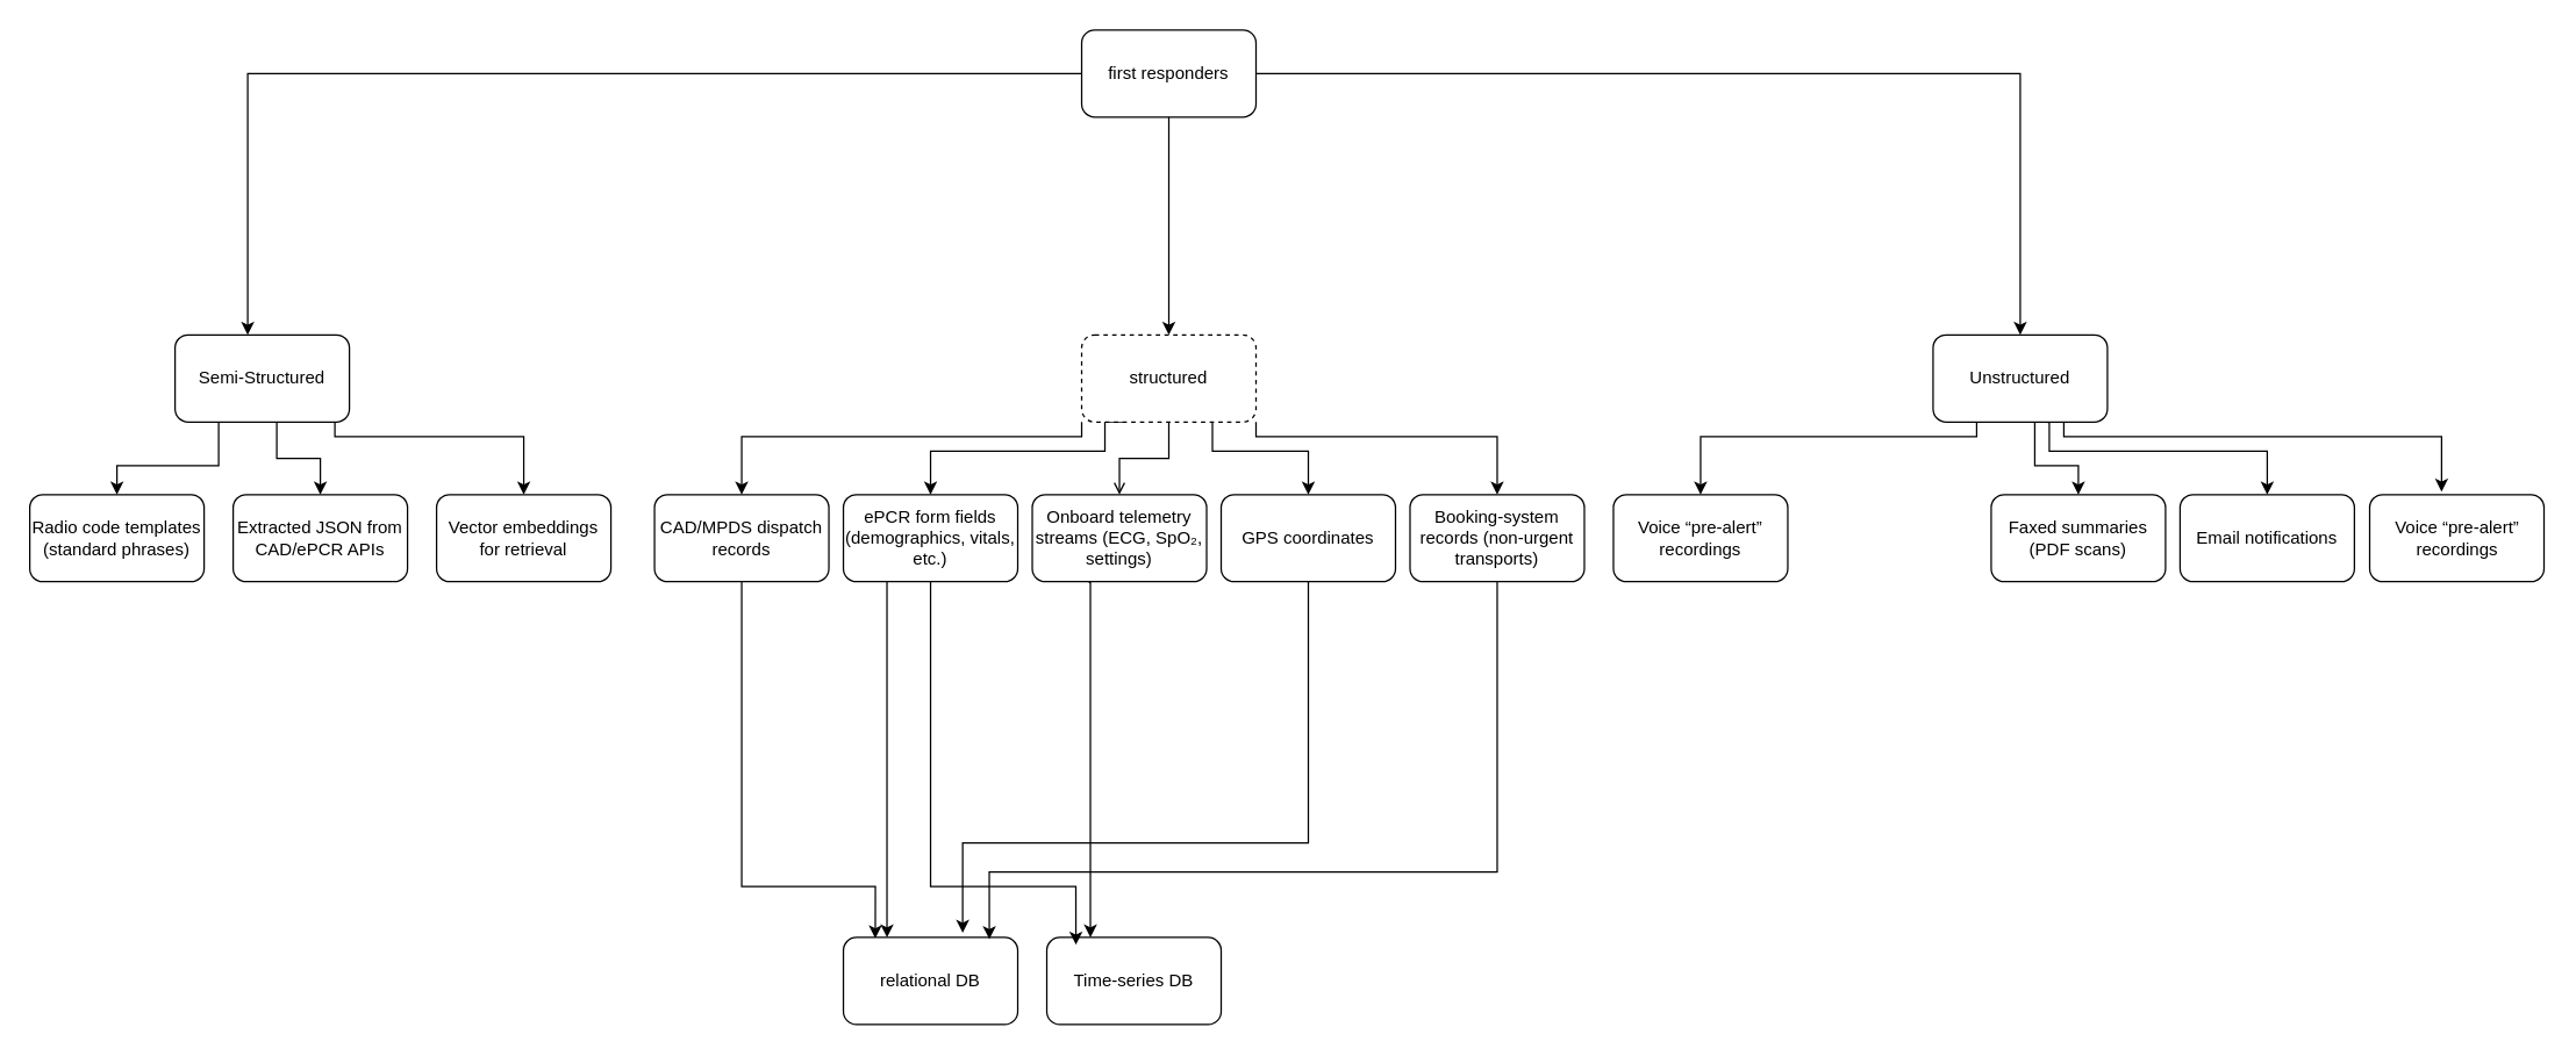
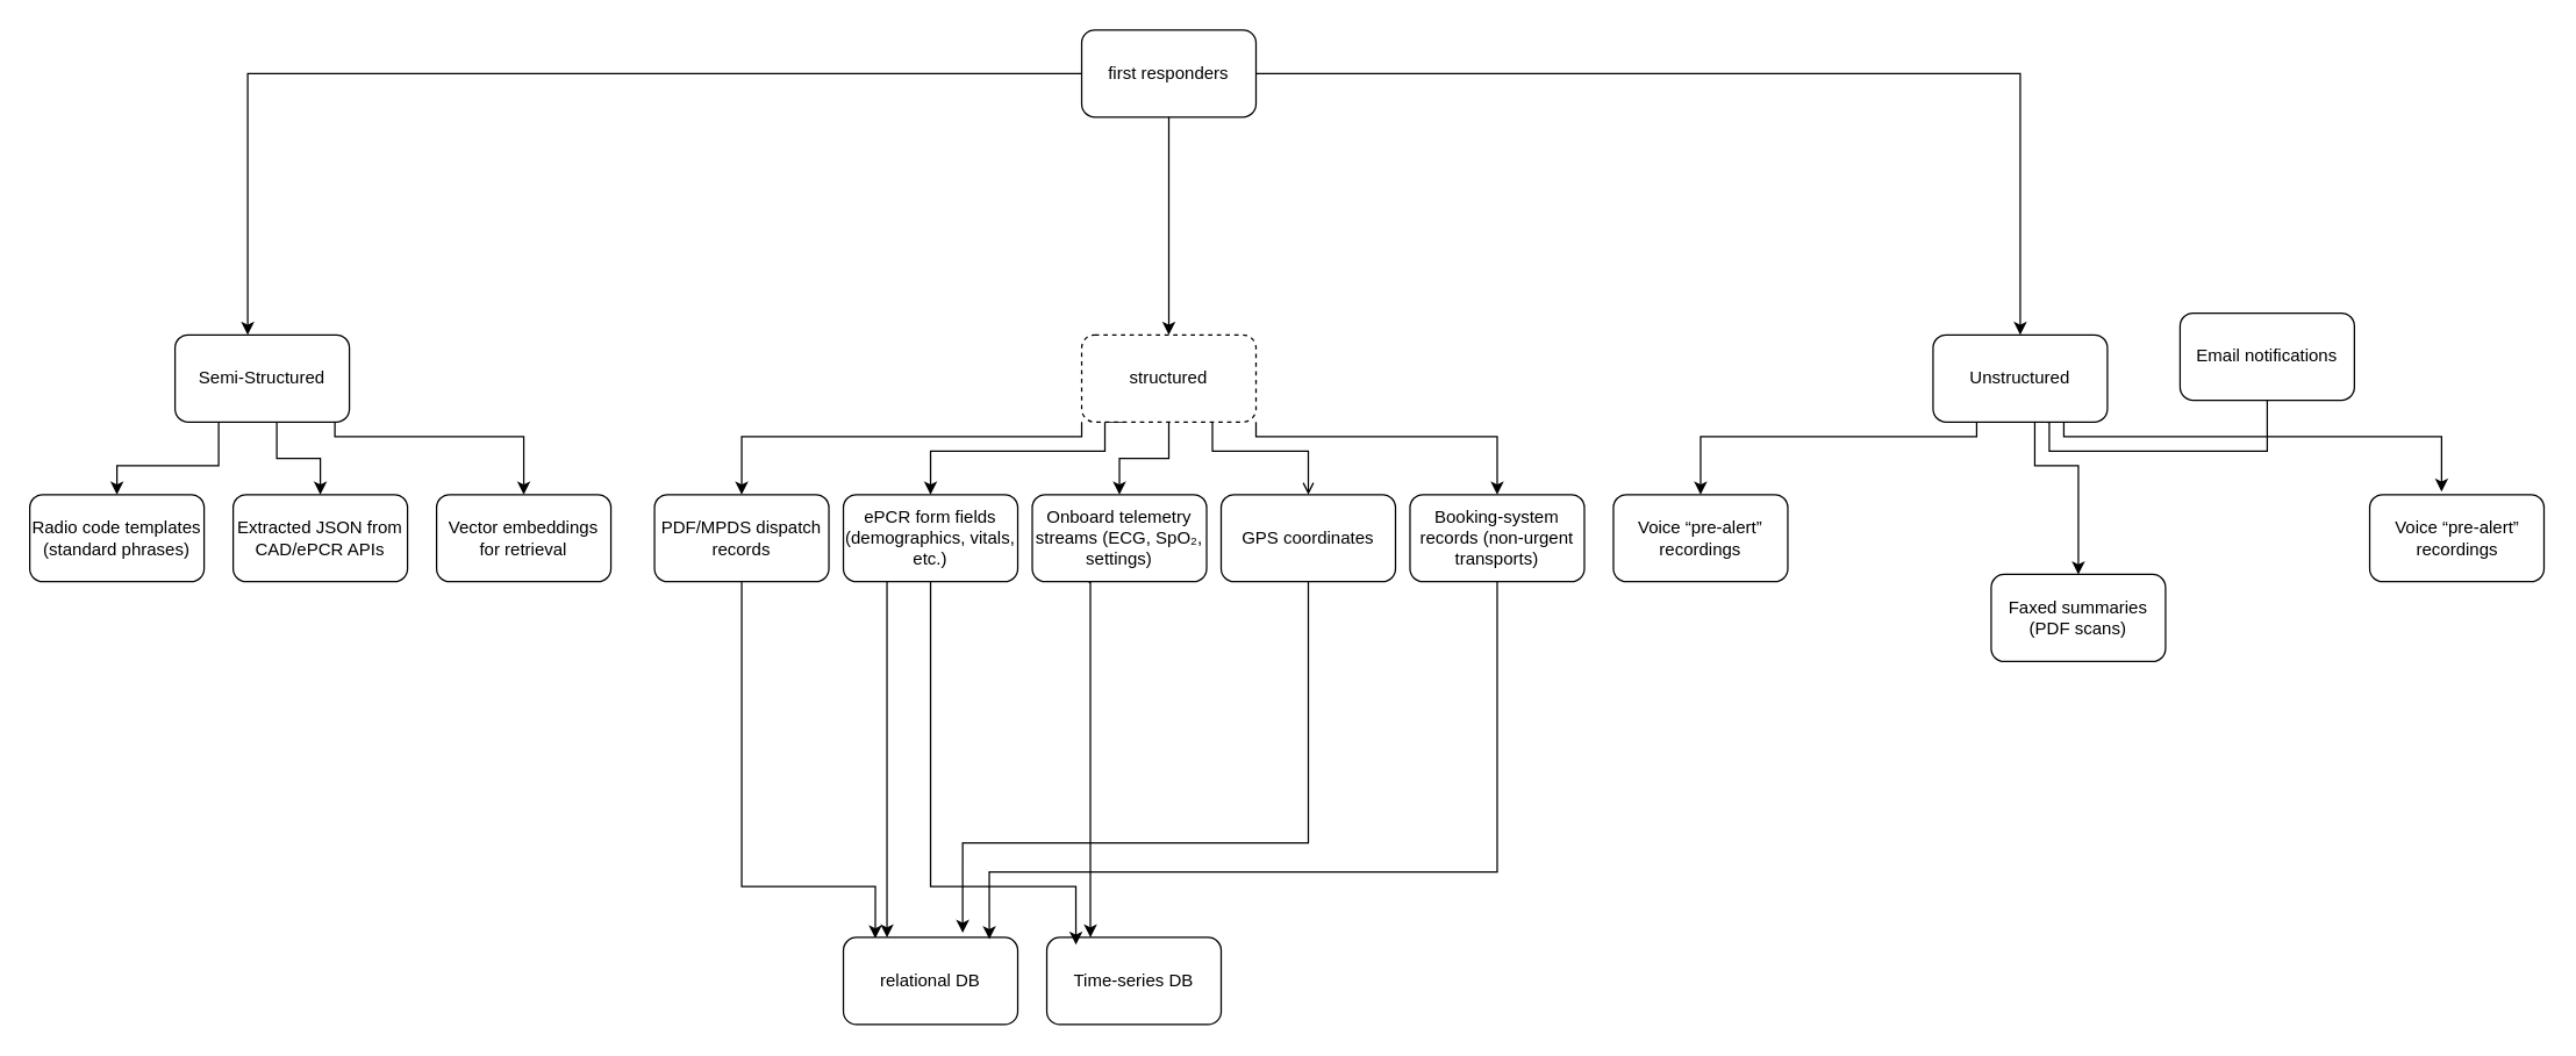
  <mxCell id="0" />
  <mxCell id="1" parent="0" />
  <mxCell id="2" style="edgeStyle=orthogonalEdgeStyle;rounded=0;orthogonalLoop=1;jettySize=auto;html=1;exitX=0;exitY=1;exitDx=0;exitDy=0;entryX=0.5;entryY=0;entryDx=0;entryDy=0;" edge="1" parent="1" source="7" target="9"><mxGeometry relative="1" as="geometry"><Array as="points"><mxPoint x="744" y="300" /><mxPoint x="510" y="300" /></Array></mxGeometry></mxCell>
  <mxCell id="3" style="edgeStyle=orthogonalEdgeStyle;rounded=0;orthogonalLoop=1;jettySize=auto;html=1;exitX=0.25;exitY=1;exitDx=0;exitDy=0;entryX=0.5;entryY=0;entryDx=0;entryDy=0;" edge="1" parent="1" source="7" target="11"><mxGeometry relative="1" as="geometry"><Array as="points"><mxPoint x="760" y="290" /><mxPoint x="760" y="310" /><mxPoint x="640" y="310" /></Array></mxGeometry></mxCell>
  <mxCell id="4" style="edgeStyle=orthogonalEdgeStyle;rounded=0;orthogonalLoop=1;jettySize=auto;html=1;exitX=1;exitY=1;exitDx=0;exitDy=0;entryX=0.5;entryY=0;entryDx=0;entryDy=0;" edge="1" parent="1" source="7" target="15"><mxGeometry relative="1" as="geometry"><Array as="points"><mxPoint x="864" y="300" /><mxPoint x="1030" y="300" /></Array></mxGeometry></mxCell>
- <mxCell id="5" style="edgeStyle=orthogonalEdgeStyle;rounded=0;orthogonalLoop=1;jettySize=auto;html=1;exitX=0.75;exitY=1;exitDx=0;exitDy=0;entryX=0.5;entryY=0;entryDx=0;entryDy=0;" edge="1" parent="1" source="7" target="14"><mxGeometry relative="1" as="geometry"><Array as="points"><mxPoint x="834" y="310" /><mxPoint x="900" y="310" /></Array></mxGeometry></mxCell>
- <mxCell id="6" style="edgeStyle=orthogonalEdgeStyle;rounded=0;orthogonalLoop=1;jettySize=auto;html=1;exitX=0.5;exitY=1;exitDx=0;exitDy=0;entryX=0.5;entryY=0;entryDx=0;entryDy=0;endArrow=open;" edge="1" parent="1" source="7" target="13"><mxGeometry relative="1" as="geometry" /></mxCell>
+ <mxCell id="5" style="edgeStyle=orthogonalEdgeStyle;rounded=0;orthogonalLoop=1;jettySize=auto;html=1;exitX=0.75;exitY=1;exitDx=0;exitDy=0;entryX=0.5;entryY=0;entryDx=0;entryDy=0;endArrow=open;" edge="1" parent="1" source="7" target="14"><mxGeometry relative="1" as="geometry"><Array as="points"><mxPoint x="834" y="310" /><mxPoint x="900" y="310" /></Array></mxGeometry></mxCell>
+ <mxCell id="6" style="edgeStyle=orthogonalEdgeStyle;rounded=0;orthogonalLoop=1;jettySize=auto;html=1;exitX=0.5;exitY=1;exitDx=0;exitDy=0;entryX=0.5;entryY=0;entryDx=0;entryDy=0;" edge="1" parent="1" source="7" target="13"><mxGeometry relative="1" as="geometry" /></mxCell>
  <mxCell id="7" value="structured" style="rounded=1;whiteSpace=wrap;html=1;dashed=1;" vertex="1" parent="1"><mxGeometry x="744" y="230" width="120" height="60" as="geometry" /></mxCell>
  <mxCell id="8" style="edgeStyle=orthogonalEdgeStyle;rounded=0;orthogonalLoop=1;jettySize=auto;html=1;exitX=0.5;exitY=1;exitDx=0;exitDy=0;entryX=0.183;entryY=0.012;entryDx=0;entryDy=0;entryPerimeter=0;" edge="1" parent="1" source="9" target="36"><mxGeometry relative="1" as="geometry"><Array as="points"><mxPoint x="510" y="610" /><mxPoint x="602" y="610" /></Array></mxGeometry></mxCell>
- <mxCell id="9" value="CAD/MPDS dispatch records" style="rounded=1;whiteSpace=wrap;html=1;" vertex="1" parent="1"><mxGeometry x="450" y="340" width="120" height="60" as="geometry" /></mxCell>
+ <mxCell id="9" value="PDF/MPDS dispatch records" style="rounded=1;whiteSpace=wrap;html=1;" vertex="1" parent="1"><mxGeometry x="450" y="340" width="120" height="60" as="geometry" /></mxCell>
  <mxCell id="10" style="edgeStyle=orthogonalEdgeStyle;rounded=0;orthogonalLoop=1;jettySize=auto;html=1;exitX=0.25;exitY=1;exitDx=0;exitDy=0;entryX=0.25;entryY=0;entryDx=0;entryDy=0;" edge="1" parent="1" source="11" target="36"><mxGeometry relative="1" as="geometry" /></mxCell>
  <mxCell id="11" value="ePCR form fields (demographics, vitals, etc.)" style="rounded=1;whiteSpace=wrap;html=1;" vertex="1" parent="1"><mxGeometry x="580" y="340" width="120" height="60" as="geometry" /></mxCell>
  <mxCell id="12" style="edgeStyle=orthogonalEdgeStyle;rounded=0;orthogonalLoop=1;jettySize=auto;html=1;exitX=0.333;exitY=1.019;exitDx=0;exitDy=0;entryX=0.25;entryY=0;entryDx=0;entryDy=0;exitPerimeter=0;" edge="1" parent="1" source="13" target="37"><mxGeometry relative="1" as="geometry"><Array as="points"><mxPoint x="749" y="401" /><mxPoint x="749" y="400" /><mxPoint x="750" y="400" /></Array></mxGeometry></mxCell>
  <mxCell id="13" value="Onboard telemetry streams (ECG, SpO₂, settings)" style="rounded=1;whiteSpace=wrap;html=1;" vertex="1" parent="1"><mxGeometry x="710" y="340" width="120" height="60" as="geometry" /></mxCell>
  <mxCell id="14" value="GPS coordinates" style="rounded=1;whiteSpace=wrap;html=1;" vertex="1" parent="1"><mxGeometry x="840" y="340" width="120" height="60" as="geometry" /></mxCell>
  <mxCell id="15" value="Booking‑system records (non‑urgent transports)" style="rounded=1;whiteSpace=wrap;html=1;" vertex="1" parent="1"><mxGeometry x="970" y="340" width="120" height="60" as="geometry" /></mxCell>
  <mxCell id="16" style="edgeStyle=orthogonalEdgeStyle;rounded=0;orthogonalLoop=1;jettySize=auto;html=1;exitX=0.25;exitY=1;exitDx=0;exitDy=0;entryX=0.5;entryY=0;entryDx=0;entryDy=0;" edge="1" parent="1" source="19" target="20"><mxGeometry relative="1" as="geometry"><Array as="points"><mxPoint x="150" y="320" /><mxPoint x="80" y="320" /></Array></mxGeometry></mxCell>
  <mxCell id="17" style="edgeStyle=orthogonalEdgeStyle;rounded=0;orthogonalLoop=1;jettySize=auto;html=1;exitX=0.75;exitY=1;exitDx=0;exitDy=0;entryX=0.5;entryY=0;entryDx=0;entryDy=0;" edge="1" parent="1" source="19" target="22"><mxGeometry relative="1" as="geometry"><Array as="points"><mxPoint x="230" y="290" /><mxPoint x="230" y="300" /><mxPoint x="360" y="300" /></Array></mxGeometry></mxCell>
  <mxCell id="18" style="edgeStyle=orthogonalEdgeStyle;rounded=0;orthogonalLoop=1;jettySize=auto;html=1;exitX=0.5;exitY=1;exitDx=0;exitDy=0;entryX=0.5;entryY=0;entryDx=0;entryDy=0;" edge="1" parent="1" source="19" target="21"><mxGeometry relative="1" as="geometry"><Array as="points"><mxPoint x="190" y="290" /><mxPoint x="190" y="315" /><mxPoint x="220" y="315" /></Array></mxGeometry></mxCell>
  <mxCell id="19" value="Semi‑Structured" style="rounded=1;whiteSpace=wrap;html=1;" vertex="1" parent="1"><mxGeometry x="120" y="230" width="120" height="60" as="geometry" /></mxCell>
  <mxCell id="20" value="Radio code templates (standard phrases)" style="rounded=1;whiteSpace=wrap;html=1;" vertex="1" parent="1"><mxGeometry x="20" y="340" width="120" height="60" as="geometry" /></mxCell>
  <mxCell id="21" value="Extracted JSON from CAD/ePCR APIs" style="rounded=1;whiteSpace=wrap;html=1;" vertex="1" parent="1"><mxGeometry x="160" y="340" width="120" height="60" as="geometry" /></mxCell>
  <mxCell id="22" value="Vector embeddings for retrieval" style="rounded=1;whiteSpace=wrap;html=1;" vertex="1" parent="1"><mxGeometry x="300" y="340" width="120" height="60" as="geometry" /></mxCell>
  <mxCell id="23" style="edgeStyle=orthogonalEdgeStyle;rounded=0;orthogonalLoop=1;jettySize=auto;html=1;exitX=0.25;exitY=1;exitDx=0;exitDy=0;entryX=0.5;entryY=0;entryDx=0;entryDy=0;" edge="1" parent="1" source="26" target="27"><mxGeometry relative="1" as="geometry"><Array as="points"><mxPoint x="1360" y="290" /><mxPoint x="1360" y="300" /><mxPoint x="1170" y="300" /></Array></mxGeometry></mxCell>
  <mxCell id="24" style="edgeStyle=orthogonalEdgeStyle;rounded=0;orthogonalLoop=1;jettySize=auto;html=1;entryX=0.5;entryY=0;entryDx=0;entryDy=0;exitX=0.657;exitY=1.004;exitDx=0;exitDy=0;exitPerimeter=0;" edge="1" parent="1" source="26" target="29"><mxGeometry relative="1" as="geometry"><Array as="points"><mxPoint x="1410" y="290" /><mxPoint x="1410" y="310" /><mxPoint x="1560" y="310" /></Array><mxPoint x="1410" y="300" as="sourcePoint" /></mxGeometry></mxCell>
  <mxCell id="25" style="edgeStyle=orthogonalEdgeStyle;rounded=0;orthogonalLoop=1;jettySize=auto;html=1;exitX=0.5;exitY=1;exitDx=0;exitDy=0;entryX=0.5;entryY=0;entryDx=0;entryDy=0;" edge="1" parent="1" source="26" target="28"><mxGeometry relative="1" as="geometry"><Array as="points"><mxPoint x="1400" y="290" /><mxPoint x="1400" y="320" /><mxPoint x="1430" y="320" /></Array></mxGeometry></mxCell>
  <mxCell id="26" value="Unstructured" style="rounded=1;whiteSpace=wrap;html=1;" vertex="1" parent="1"><mxGeometry x="1330" y="230" width="120" height="60" as="geometry" /></mxCell>
  <mxCell id="27" value="Voice “pre‑alert” recordings" style="rounded=1;whiteSpace=wrap;html=1;" vertex="1" parent="1"><mxGeometry x="1110" y="340" width="120" height="60" as="geometry" /></mxCell>
- <mxCell id="28" value="Faxed summaries (PDF scans)" style="rounded=1;whiteSpace=wrap;html=1;" vertex="1" parent="1"><mxGeometry x="1370" y="340" width="120" height="60" as="geometry" /></mxCell>
- <mxCell id="29" value="Email notifications" style="rounded=1;whiteSpace=wrap;html=1;" vertex="1" parent="1"><mxGeometry x="1500" y="340" width="120" height="60" as="geometry" /></mxCell>
+ <mxCell id="28" value="Faxed summaries (PDF scans)" style="rounded=1;whiteSpace=wrap;html=1;" vertex="1" parent="1"><mxGeometry x="1370" y="395" width="120" height="60" as="geometry" /></mxCell>
+ <mxCell id="29" value="Email notifications" style="rounded=1;whiteSpace=wrap;html=1;" vertex="1" parent="1"><mxGeometry x="1500" y="215" width="120" height="60" as="geometry" /></mxCell>
  <mxCell id="30" value="Voice “pre‑alert” recordings" style="rounded=1;whiteSpace=wrap;html=1;" vertex="1" parent="1"><mxGeometry x="1630.5" y="340" width="120" height="60" as="geometry" /></mxCell>
  <mxCell id="31" style="edgeStyle=orthogonalEdgeStyle;rounded=0;orthogonalLoop=1;jettySize=auto;html=1;exitX=0.75;exitY=1;exitDx=0;exitDy=0;" edge="1" parent="1" source="26"><mxGeometry relative="1" as="geometry"><mxPoint x="1680" y="338" as="targetPoint" /><Array as="points"><mxPoint x="1434" y="300" /><mxPoint x="1680" y="300" /><mxPoint x="1680" y="338" /></Array></mxGeometry></mxCell>
  <mxCell id="32" style="edgeStyle=orthogonalEdgeStyle;rounded=0;orthogonalLoop=1;jettySize=auto;html=1;exitX=0.5;exitY=1;exitDx=0;exitDy=0;entryX=0.5;entryY=0;entryDx=0;entryDy=0;" edge="1" parent="1" source="34" target="7"><mxGeometry relative="1" as="geometry" /></mxCell>
  <mxCell id="33" style="edgeStyle=orthogonalEdgeStyle;rounded=0;orthogonalLoop=1;jettySize=auto;html=1;exitX=1;exitY=0.5;exitDx=0;exitDy=0;entryX=0.5;entryY=0;entryDx=0;entryDy=0;" edge="1" parent="1" source="34" target="26"><mxGeometry relative="1" as="geometry" /></mxCell>
  <mxCell id="34" value="first responders" style="rounded=1;whiteSpace=wrap;html=1;" vertex="1" parent="1"><mxGeometry x="744" y="20" width="120" height="60" as="geometry" /></mxCell>
  <mxCell id="35" style="edgeStyle=orthogonalEdgeStyle;rounded=0;orthogonalLoop=1;jettySize=auto;html=1;" edge="1" parent="1" source="34"><mxGeometry relative="1" as="geometry"><mxPoint x="170" y="230" as="targetPoint" /><Array as="points"><mxPoint x="170" y="50" /><mxPoint x="170" y="230" /></Array></mxGeometry></mxCell>
  <mxCell id="36" value="relational DB" style="rounded=1;whiteSpace=wrap;html=1;" vertex="1" parent="1"><mxGeometry x="580" y="645" width="120" height="60" as="geometry" /></mxCell>
  <mxCell id="37" value="Time‑series DB" style="rounded=1;whiteSpace=wrap;html=1;" vertex="1" parent="1"><mxGeometry x="720" y="645" width="120" height="60" as="geometry" /></mxCell>
  <mxCell id="38" style="edgeStyle=orthogonalEdgeStyle;rounded=0;orthogonalLoop=1;jettySize=auto;html=1;exitX=0.5;exitY=1;exitDx=0;exitDy=0;entryX=0.167;entryY=0.083;entryDx=0;entryDy=0;entryPerimeter=0;" edge="1" parent="1" source="11" target="37"><mxGeometry relative="1" as="geometry"><Array as="points"><mxPoint x="640" y="610" /><mxPoint x="740" y="610" /></Array></mxGeometry></mxCell>
  <mxCell id="39" style="edgeStyle=orthogonalEdgeStyle;rounded=0;orthogonalLoop=1;jettySize=auto;html=1;exitX=0.5;exitY=1;exitDx=0;exitDy=0;entryX=0.684;entryY=-0.053;entryDx=0;entryDy=0;entryPerimeter=0;" edge="1" parent="1" source="14" target="36"><mxGeometry relative="1" as="geometry"><Array as="points"><mxPoint x="900" y="580" /><mxPoint x="662" y="580" /></Array></mxGeometry></mxCell>
  <mxCell id="40" style="edgeStyle=orthogonalEdgeStyle;rounded=0;orthogonalLoop=1;jettySize=auto;html=1;entryX=0.837;entryY=0.02;entryDx=0;entryDy=0;entryPerimeter=0;" edge="1" parent="1" source="15" target="36"><mxGeometry relative="1" as="geometry"><Array as="points"><mxPoint x="1030" y="600" /><mxPoint x="680" y="600" /></Array></mxGeometry></mxCell>
